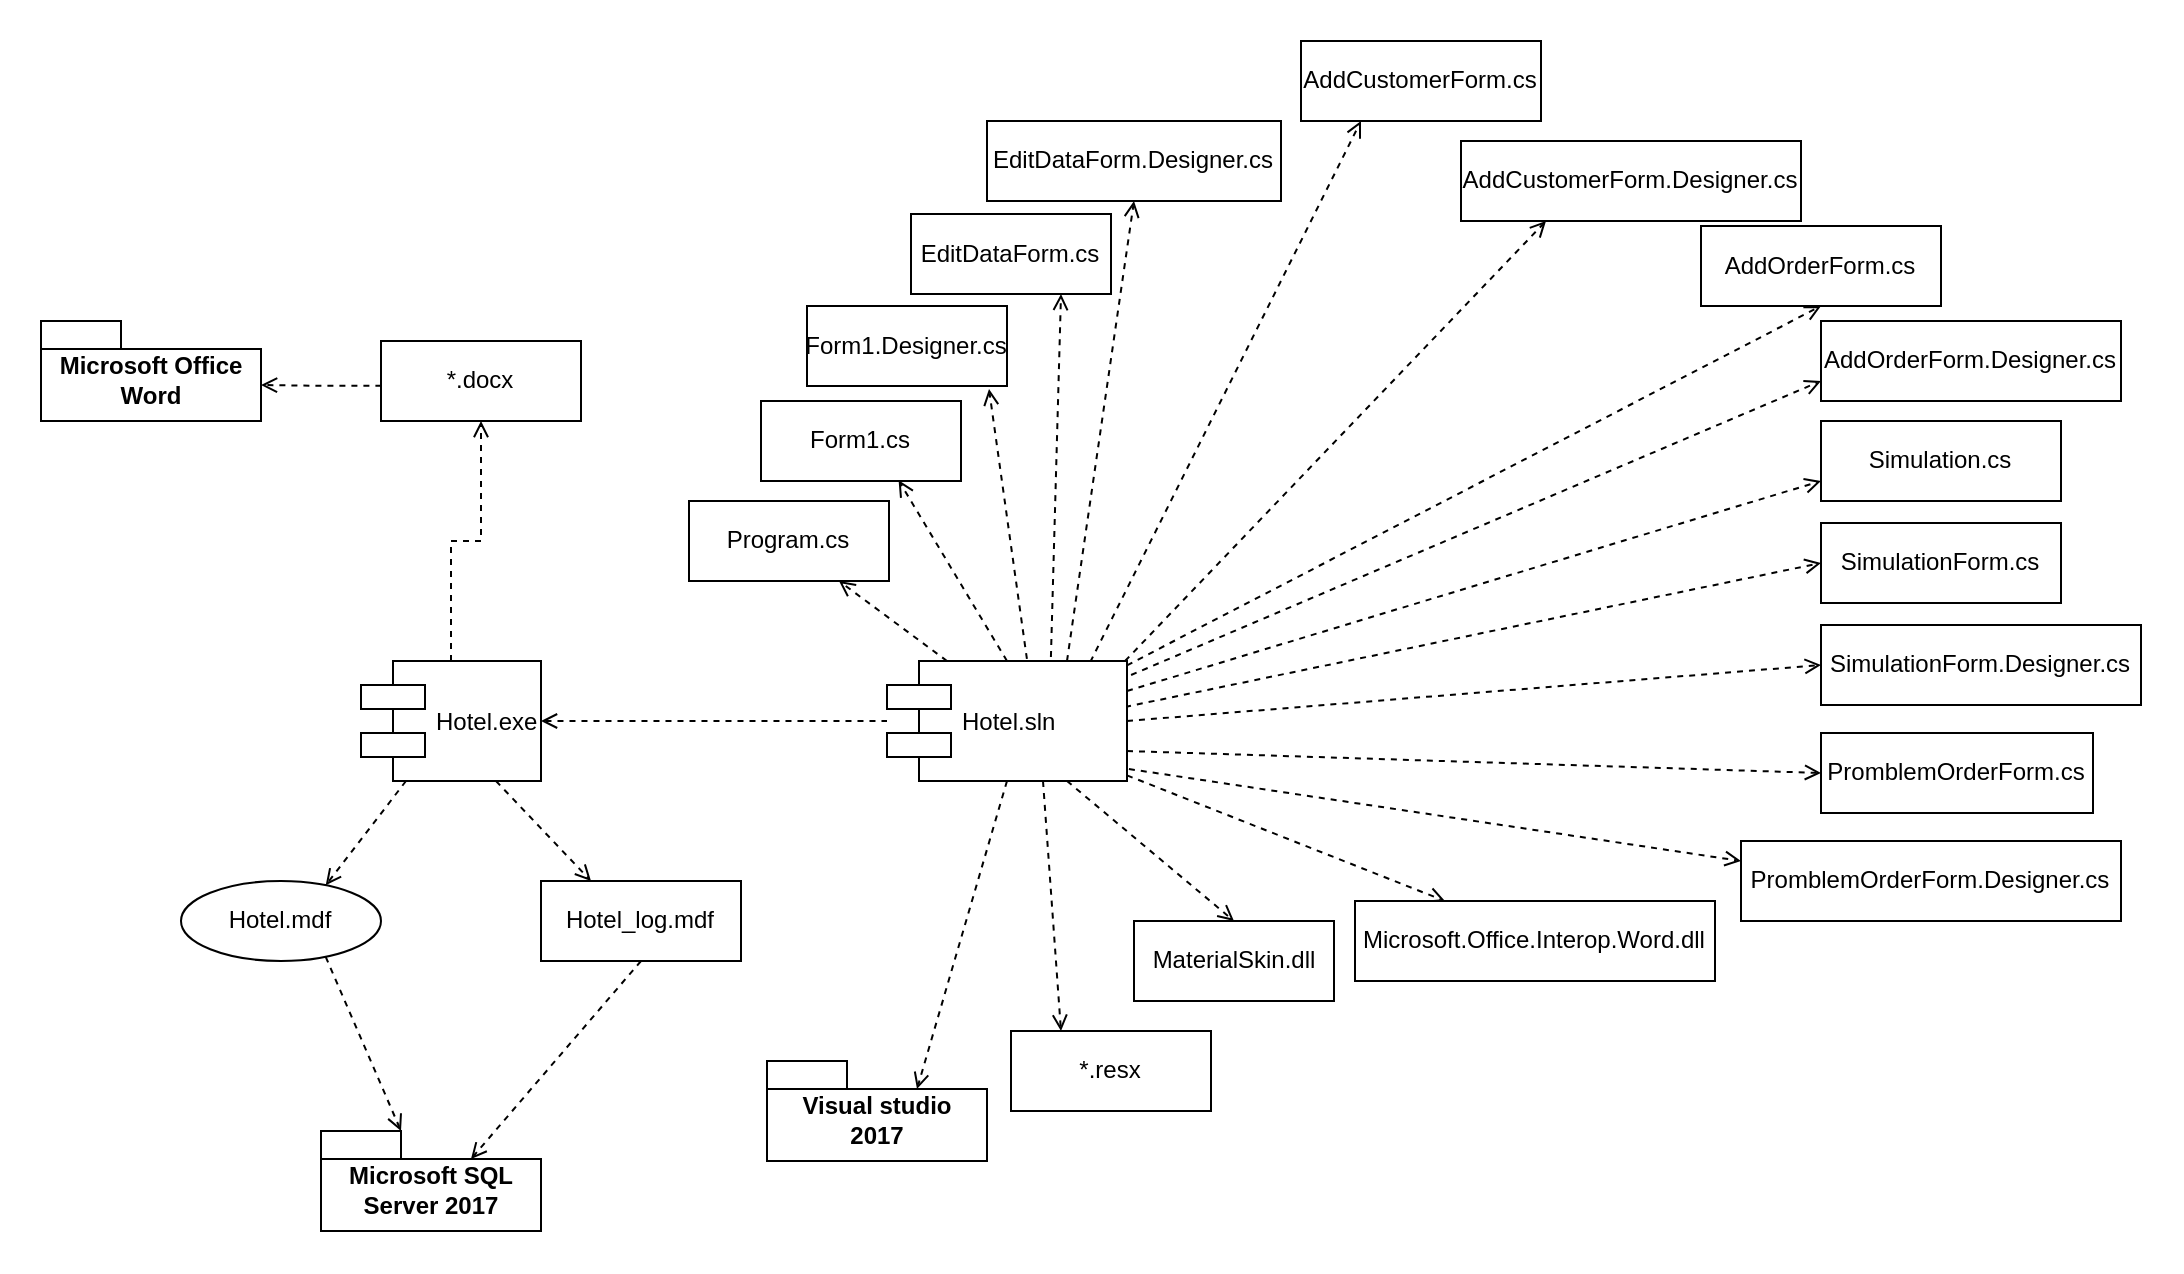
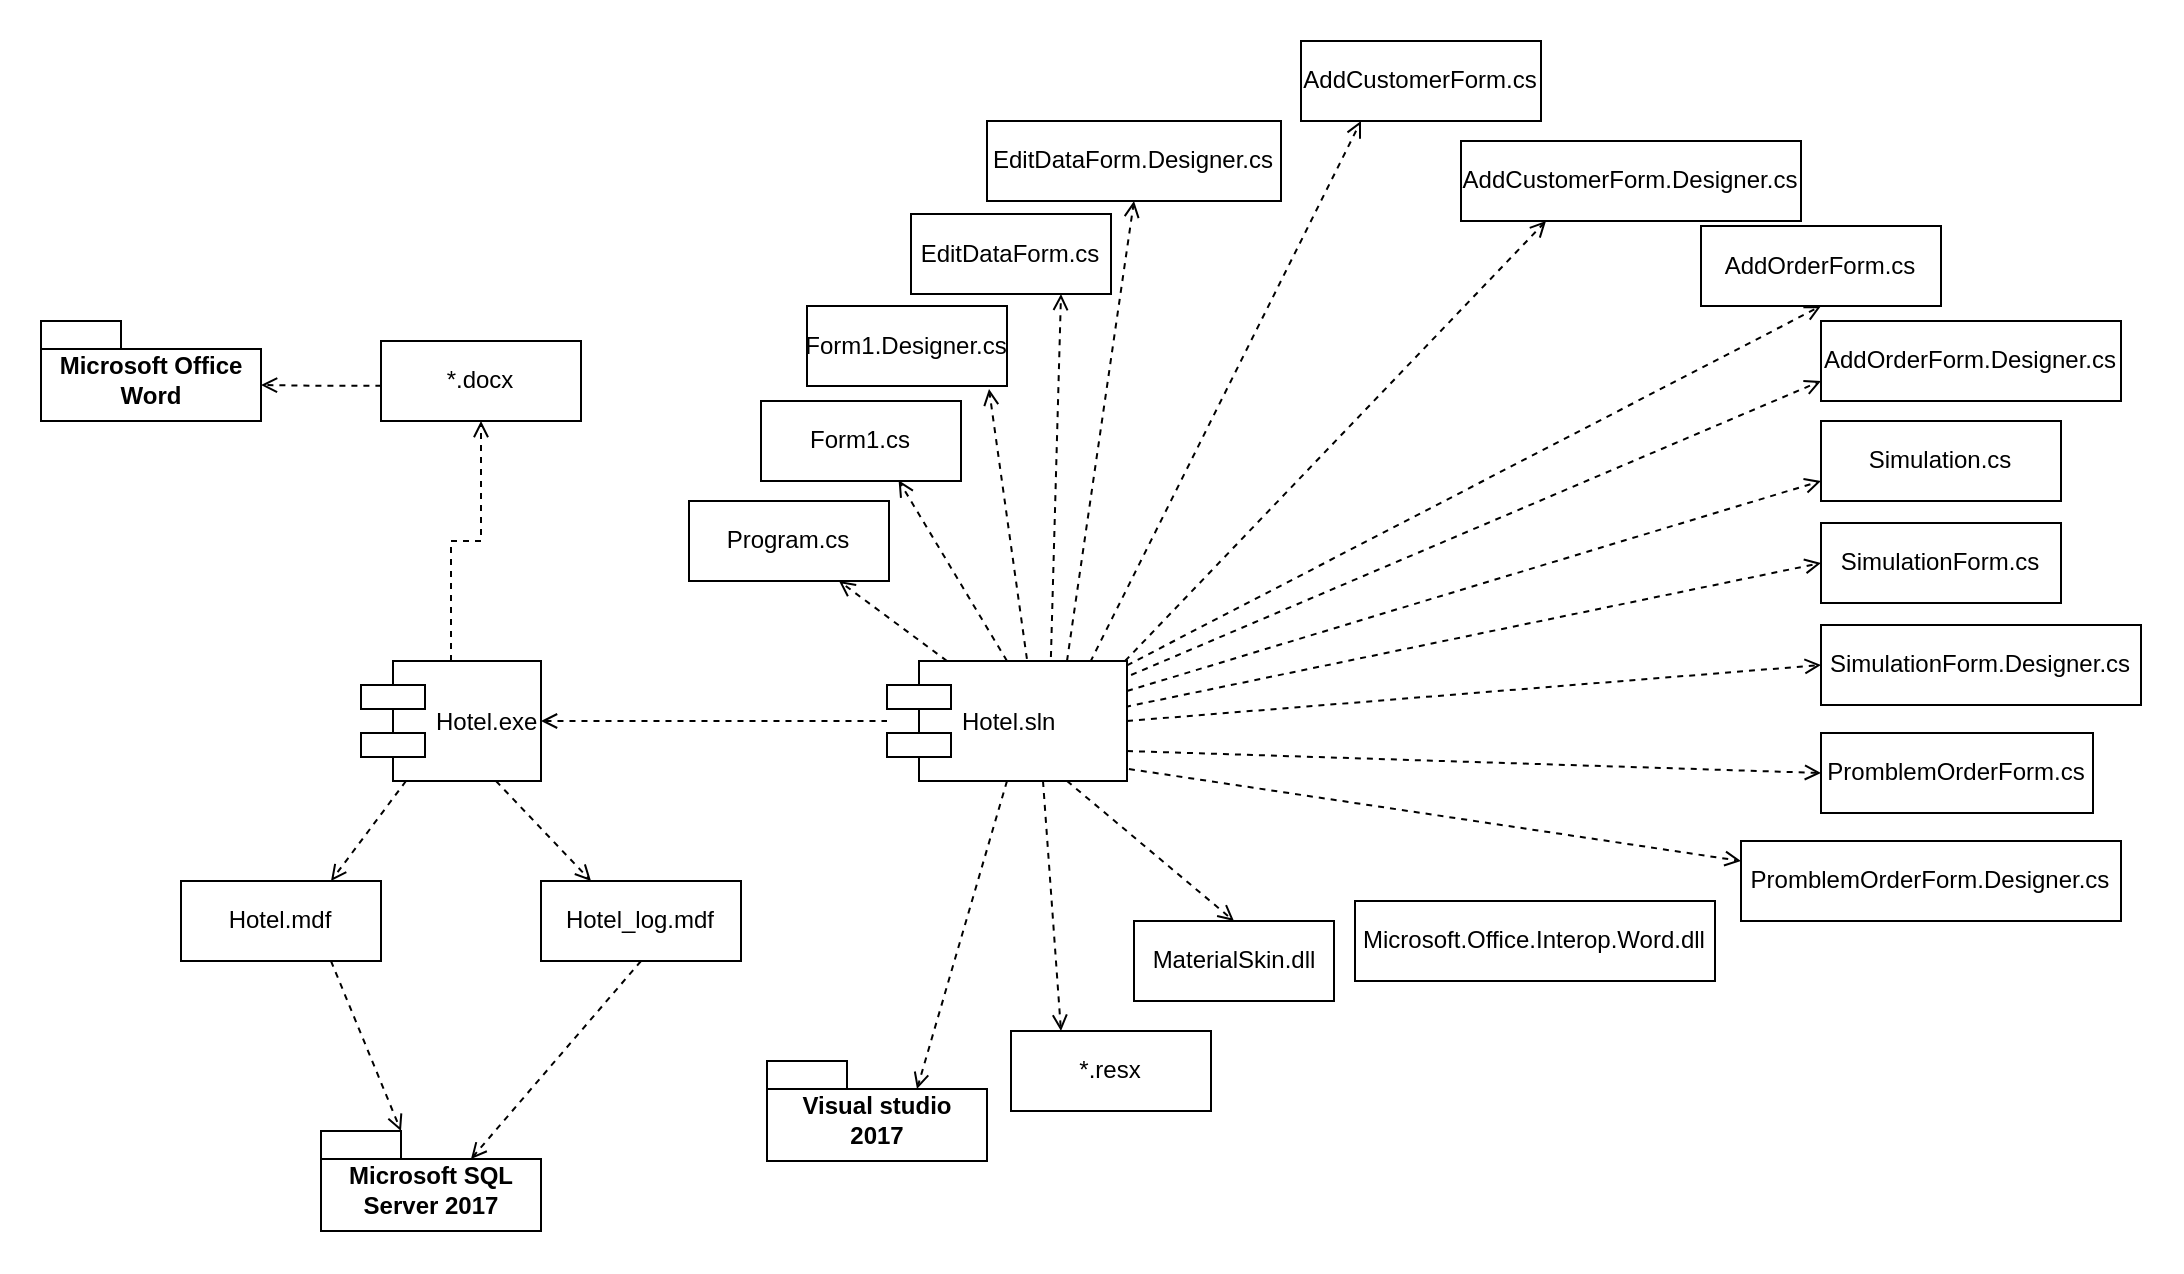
  <mxCell id="0" />
  <mxCell id="1" parent="0" />
  <mxCell id="2" style="edgeStyle=orthogonalEdgeStyle;rounded=0;orthogonalLoop=1;jettySize=auto;html=1;exitX=0.5;exitY=0;exitDx=0;exitDy=0;entryX=0.5;entryY=1;entryDx=0;entryDy=0;dashed=1;endArrow=open;endFill=0;" parent="1" source="6" target="9" edge="1"><mxGeometry relative="1" as="geometry" /></mxCell>
  <mxCell id="3" style="rounded=0;orthogonalLoop=1;jettySize=auto;html=1;exitX=0.25;exitY=1;exitDx=0;exitDy=0;entryX=0.75;entryY=0;entryDx=0;entryDy=0;dashed=1;endArrow=open;endFill=0;" parent="1" source="6" target="11" edge="1"><mxGeometry relative="1" as="geometry" /></mxCell>
  <mxCell id="4" style="edgeStyle=none;rounded=0;orthogonalLoop=1;jettySize=auto;html=1;exitX=0.75;exitY=1;exitDx=0;exitDy=0;entryX=0.25;entryY=0;entryDx=0;entryDy=0;dashed=1;endArrow=open;endFill=0;" parent="1" source="6" target="13" edge="1"><mxGeometry relative="1" as="geometry" /></mxCell>
  <mxCell id="5" style="edgeStyle=none;rounded=0;orthogonalLoop=1;jettySize=auto;html=1;exitX=1;exitY=0.5;exitDx=0;exitDy=0;dashed=1;endArrow=none;endFill=0;startArrow=open;startFill=0;" parent="1" source="6" target="33" edge="1"><mxGeometry relative="1" as="geometry" /></mxCell>
  <mxCell id="6" value="Hotel.exe" style="shape=component;align=left;spacingLeft=36;" parent="1" vertex="1"><mxGeometry x="180" y="330" width="90" height="60" as="geometry" /></mxCell>
  <mxCell id="7" value="Microsoft Office&lt;br&gt;Word" style="shape=folder;fontStyle=1;spacingTop=10;tabWidth=40;tabHeight=14;tabPosition=left;html=1;" parent="1" vertex="1"><mxGeometry x="20" y="160" width="110" height="50" as="geometry" /></mxCell>
  <mxCell id="8" style="edgeStyle=orthogonalEdgeStyle;rounded=0;orthogonalLoop=1;jettySize=auto;html=1;exitX=0.002;exitY=0.559;exitDx=0;exitDy=0;entryX=0;entryY=0;entryDx=110;entryDy=32;entryPerimeter=0;dashed=1;endArrow=open;endFill=0;exitPerimeter=0;" parent="1" source="9" target="7" edge="1"><mxGeometry relative="1" as="geometry" /></mxCell>
  <mxCell id="9" value="*.docx" style="rounded=0;whiteSpace=wrap;html=1;" parent="1" vertex="1"><mxGeometry x="190" y="170" width="100" height="40" as="geometry" /></mxCell>
  <mxCell id="10" style="edgeStyle=none;rounded=0;orthogonalLoop=1;jettySize=auto;html=1;exitX=0.75;exitY=1;exitDx=0;exitDy=0;entryX=0;entryY=0;entryDx=40;entryDy=0;entryPerimeter=0;dashed=1;endArrow=open;endFill=0;" parent="1" source="11" target="14" edge="1"><mxGeometry relative="1" as="geometry" /></mxCell>
- <mxCell id="11" value="Hotel.mdf" style="ellipse;whiteSpace=wrap;html=1;" parent="1" vertex="1"><mxGeometry x="90" y="440" width="100" height="40" as="geometry" /></mxCell>
+ <mxCell id="11" value="Hotel.mdf" style="rounded=0;whiteSpace=wrap;html=1;" parent="1" vertex="1"><mxGeometry x="90" y="440" width="100" height="40" as="geometry" /></mxCell>
  <mxCell id="12" style="edgeStyle=none;rounded=0;orthogonalLoop=1;jettySize=auto;html=1;exitX=0.5;exitY=1;exitDx=0;exitDy=0;entryX=0;entryY=0;entryDx=75;entryDy=14;entryPerimeter=0;dashed=1;endArrow=open;endFill=0;" parent="1" source="13" target="14" edge="1"><mxGeometry relative="1" as="geometry" /></mxCell>
  <mxCell id="13" value="Hotel_log.mdf" style="rounded=0;whiteSpace=wrap;html=1;" parent="1" vertex="1"><mxGeometry x="270" y="440" width="100" height="40" as="geometry" /></mxCell>
  <mxCell id="14" value="Microsoft SQL&lt;br&gt;Server 2017" style="shape=folder;fontStyle=1;spacingTop=10;tabWidth=40;tabHeight=14;tabPosition=left;html=1;" parent="1" vertex="1"><mxGeometry x="160" y="565" width="110" height="50" as="geometry" /></mxCell>
  <mxCell id="15" style="edgeStyle=none;rounded=0;orthogonalLoop=1;jettySize=auto;html=1;exitX=0.5;exitY=1;exitDx=0;exitDy=0;entryX=0;entryY=0;entryDx=75;entryDy=14;entryPerimeter=0;dashed=1;endArrow=open;endFill=0;" parent="1" source="33" target="34" edge="1"><mxGeometry relative="1" as="geometry" /></mxCell>
  <mxCell id="16" style="edgeStyle=none;rounded=0;orthogonalLoop=1;jettySize=auto;html=1;exitX=0.25;exitY=0;exitDx=0;exitDy=0;entryX=0.75;entryY=1;entryDx=0;entryDy=0;dashed=1;endArrow=open;endFill=0;" parent="1" source="33" target="37" edge="1"><mxGeometry relative="1" as="geometry" /></mxCell>
  <mxCell id="17" style="edgeStyle=none;rounded=0;orthogonalLoop=1;jettySize=auto;html=1;exitX=0.5;exitY=0;exitDx=0;exitDy=0;entryX=0.688;entryY=0.992;entryDx=0;entryDy=0;entryPerimeter=0;dashed=1;endArrow=open;endFill=0;" parent="1" source="33" target="38" edge="1"><mxGeometry relative="1" as="geometry" /></mxCell>
  <mxCell id="18" style="edgeStyle=none;rounded=0;orthogonalLoop=1;jettySize=auto;html=1;exitX=0.683;exitY=-0.033;exitDx=0;exitDy=0;entryX=0.75;entryY=1;entryDx=0;entryDy=0;dashed=1;endArrow=open;endFill=0;exitPerimeter=0;" parent="1" source="33" target="39" edge="1"><mxGeometry relative="1" as="geometry" /></mxCell>
  <mxCell id="19" style="edgeStyle=none;rounded=0;orthogonalLoop=1;jettySize=auto;html=1;entryX=0.25;entryY=1;entryDx=0;entryDy=0;dashed=1;endArrow=open;endFill=0;exitX=0.847;exitY=0.008;exitDx=0;exitDy=0;exitPerimeter=0;" parent="1" source="33" target="40" edge="1"><mxGeometry relative="1" as="geometry"><mxPoint x="540" y="330" as="sourcePoint" /></mxGeometry></mxCell>
  <mxCell id="20" style="edgeStyle=none;rounded=0;orthogonalLoop=1;jettySize=auto;html=1;exitX=1;exitY=0.036;exitDx=0;exitDy=0;entryX=0.5;entryY=1;entryDx=0;entryDy=0;dashed=1;endArrow=open;endFill=0;exitPerimeter=0;" parent="1" source="33" target="41" edge="1"><mxGeometry relative="1" as="geometry" /></mxCell>
  <mxCell id="21" style="edgeStyle=none;rounded=0;orthogonalLoop=1;jettySize=auto;html=1;exitX=1;exitY=0.25;exitDx=0;exitDy=0;entryX=0;entryY=0.75;entryDx=0;entryDy=0;dashed=1;endArrow=open;endFill=0;" parent="1" source="33" target="42" edge="1"><mxGeometry relative="1" as="geometry" /></mxCell>
  <mxCell id="22" style="edgeStyle=none;rounded=0;orthogonalLoop=1;jettySize=auto;html=1;exitX=0.992;exitY=0.383;exitDx=0;exitDy=0;entryX=0;entryY=0.5;entryDx=0;entryDy=0;dashed=1;endArrow=open;endFill=0;exitPerimeter=0;" parent="1" source="33" target="43" edge="1"><mxGeometry relative="1" as="geometry" /></mxCell>
  <mxCell id="23" style="edgeStyle=none;rounded=0;orthogonalLoop=1;jettySize=auto;html=1;exitX=1;exitY=0.75;exitDx=0;exitDy=0;entryX=0;entryY=0.5;entryDx=0;entryDy=0;dashed=1;endArrow=open;endFill=0;" parent="1" source="33" target="44" edge="1"><mxGeometry relative="1" as="geometry" /></mxCell>
- <mxCell id="24" style="edgeStyle=none;rounded=0;orthogonalLoop=1;jettySize=auto;html=1;exitX=1;exitY=0.953;exitDx=0;exitDy=0;entryX=0.25;entryY=0;entryDx=0;entryDy=0;dashed=1;endArrow=open;endFill=0;exitPerimeter=0;" parent="1" source="33" target="36" edge="1"><mxGeometry relative="1" as="geometry" /></mxCell>
  <mxCell id="25" style="edgeStyle=none;rounded=0;orthogonalLoop=1;jettySize=auto;html=1;exitX=0.75;exitY=1;exitDx=0;exitDy=0;entryX=0.5;entryY=0;entryDx=0;entryDy=0;dashed=1;endArrow=open;endFill=0;" parent="1" source="33" target="35" edge="1"><mxGeometry relative="1" as="geometry" /></mxCell>
  <mxCell id="26" style="edgeStyle=none;rounded=0;orthogonalLoop=1;jettySize=auto;html=1;exitX=0.583;exitY=-0.017;exitDx=0;exitDy=0;entryX=0.91;entryY=1.038;entryDx=0;entryDy=0;entryPerimeter=0;dashed=1;endArrow=open;endFill=0;exitPerimeter=0;" parent="1" source="33" target="48" edge="1"><mxGeometry relative="1" as="geometry" /></mxCell>
  <mxCell id="27" style="edgeStyle=none;rounded=0;orthogonalLoop=1;jettySize=auto;html=1;exitX=0.75;exitY=0;exitDx=0;exitDy=0;entryX=0.5;entryY=1;entryDx=0;entryDy=0;dashed=1;endArrow=open;endFill=0;" parent="1" source="33" target="47" edge="1"><mxGeometry relative="1" as="geometry" /></mxCell>
  <mxCell id="28" style="edgeStyle=none;rounded=0;orthogonalLoop=1;jettySize=auto;html=1;exitX=0.992;exitY=0;exitDx=0;exitDy=0;entryX=0.25;entryY=1;entryDx=0;entryDy=0;dashed=1;endArrow=open;endFill=0;exitPerimeter=0;" parent="1" source="33" target="46" edge="1"><mxGeometry relative="1" as="geometry" /></mxCell>
  <mxCell id="29" style="edgeStyle=none;rounded=0;orthogonalLoop=1;jettySize=auto;html=1;exitX=1.017;exitY=0.117;exitDx=0;exitDy=0;entryX=0;entryY=0.75;entryDx=0;entryDy=0;dashed=1;endArrow=open;endFill=0;exitPerimeter=0;" parent="1" source="33" target="45" edge="1"><mxGeometry relative="1" as="geometry" /></mxCell>
  <mxCell id="30" style="edgeStyle=none;rounded=0;orthogonalLoop=1;jettySize=auto;html=1;exitX=1;exitY=0.5;exitDx=0;exitDy=0;entryX=0;entryY=0.5;entryDx=0;entryDy=0;dashed=1;endArrow=open;endFill=0;" parent="1" source="33" target="49" edge="1"><mxGeometry relative="1" as="geometry" /></mxCell>
  <mxCell id="31" style="edgeStyle=none;rounded=0;orthogonalLoop=1;jettySize=auto;html=1;exitX=1.008;exitY=0.9;exitDx=0;exitDy=0;entryX=0;entryY=0.25;entryDx=0;entryDy=0;dashed=1;endArrow=open;endFill=0;exitPerimeter=0;" parent="1" source="33" target="50" edge="1"><mxGeometry relative="1" as="geometry" /></mxCell>
  <mxCell id="32" style="rounded=0;orthogonalLoop=1;jettySize=auto;html=1;exitX=0.65;exitY=1;exitDx=0;exitDy=0;entryX=0.25;entryY=0;entryDx=0;entryDy=0;dashed=1;endArrow=open;endFill=0;exitPerimeter=0;" edge="1" parent="1" source="33" target="51"><mxGeometry relative="1" as="geometry" /></mxCell>
  <mxCell id="33" value="Hotel.sln" style="shape=component;align=left;spacingLeft=36;" parent="1" vertex="1"><mxGeometry x="443" y="330" width="120" height="60" as="geometry" /></mxCell>
  <mxCell id="34" value="Visual studio&lt;br&gt;2017&lt;br&gt;" style="shape=folder;fontStyle=1;spacingTop=10;tabWidth=40;tabHeight=14;tabPosition=left;html=1;" parent="1" vertex="1"><mxGeometry x="383" y="530" width="110" height="50" as="geometry" /></mxCell>
  <mxCell id="35" value="MaterialSkin.dll" style="rounded=0;whiteSpace=wrap;html=1;" parent="1" vertex="1"><mxGeometry x="566.5" y="460" width="100" height="40" as="geometry" /></mxCell>
  <mxCell id="36" value="Microsoft.Office.Interop.Word.dll" style="rounded=0;whiteSpace=wrap;html=1;" parent="1" vertex="1"><mxGeometry x="677" y="450" width="180" height="40" as="geometry" /></mxCell>
  <mxCell id="37" value="Program.cs" style="rounded=0;whiteSpace=wrap;html=1;" parent="1" vertex="1"><mxGeometry x="344" y="250" width="100" height="40" as="geometry" /></mxCell>
  <mxCell id="38" value="Form1.cs" style="rounded=0;whiteSpace=wrap;html=1;" parent="1" vertex="1"><mxGeometry x="380" y="200" width="100" height="40" as="geometry" /></mxCell>
  <mxCell id="39" value="EditDataForm.cs" style="rounded=0;whiteSpace=wrap;html=1;" parent="1" vertex="1"><mxGeometry x="455" y="106.5" width="100" height="40" as="geometry" /></mxCell>
  <mxCell id="40" value="AddCustomerForm.cs" style="rounded=0;whiteSpace=wrap;html=1;" parent="1" vertex="1"><mxGeometry x="650" y="20" width="120" height="40" as="geometry" /></mxCell>
  <mxCell id="41" value="AddOrderForm.cs" style="rounded=0;whiteSpace=wrap;html=1;" parent="1" vertex="1"><mxGeometry x="850" y="112.5" width="120" height="40" as="geometry" /></mxCell>
  <mxCell id="42" value="Simulation.cs" style="rounded=0;whiteSpace=wrap;html=1;" parent="1" vertex="1"><mxGeometry x="910" y="210" width="120" height="40" as="geometry" /></mxCell>
  <mxCell id="43" value="SimulationForm.cs" style="rounded=0;whiteSpace=wrap;html=1;" parent="1" vertex="1"><mxGeometry x="910" y="261" width="120" height="40" as="geometry" /></mxCell>
  <mxCell id="44" value="PromblemOrderForm.cs" style="rounded=0;whiteSpace=wrap;html=1;" parent="1" vertex="1"><mxGeometry x="910" y="366" width="136" height="40" as="geometry" /></mxCell>
  <mxCell id="45" value="AddOrderForm.Designer.cs" style="rounded=0;whiteSpace=wrap;html=1;" parent="1" vertex="1"><mxGeometry x="910" y="160" width="150" height="40" as="geometry" /></mxCell>
  <mxCell id="46" value="AddCustomerForm.Designer.cs" style="rounded=0;whiteSpace=wrap;html=1;" parent="1" vertex="1"><mxGeometry x="730" y="70" width="170" height="40" as="geometry" /></mxCell>
  <mxCell id="47" value="EditDataForm.Designer.cs" style="rounded=0;whiteSpace=wrap;html=1;" parent="1" vertex="1"><mxGeometry x="493" width="147" height="40" as="geometry" y="60" /></mxCell>
  <mxCell id="48" value="Form1.Designer.cs" style="rounded=0;whiteSpace=wrap;html=1;" parent="1" vertex="1"><mxGeometry x="403" y="152.5" width="100" height="40" as="geometry" /></mxCell>
  <mxCell id="49" value="SimulationForm.Designer.cs" style="rounded=0;whiteSpace=wrap;html=1;" parent="1" vertex="1"><mxGeometry x="910" y="312" width="160" height="40" as="geometry" /></mxCell>
  <mxCell id="50" value="PromblemOrderForm.Designer.cs" style="rounded=0;whiteSpace=wrap;html=1;" parent="1" vertex="1"><mxGeometry x="870" y="420" width="190" height="40" as="geometry" /></mxCell>
  <mxCell id="51" value="*.resx" style="rounded=0;whiteSpace=wrap;html=1;" vertex="1" parent="1"><mxGeometry x="505" y="515" width="100" height="40" as="geometry" /></mxCell>
